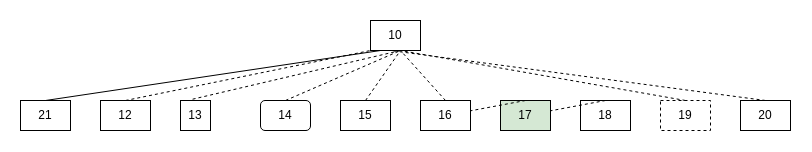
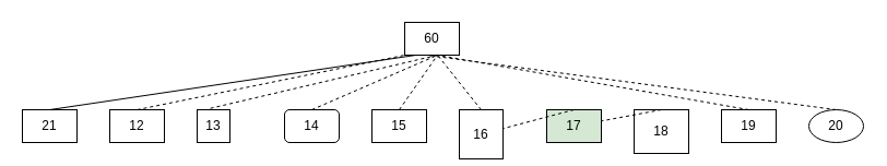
  <mxCell id="0" />
  <mxCell id="1" parent="0" />
- <mxCell id="2" value="10" style="rounded=0;whiteSpace=wrap;html=1;" vertex="1" parent="1"><mxGeometry x="370" y="20" width="50" height="30" as="geometry" /></mxCell>
+ <mxCell id="2" value="60" style="rounded=0;whiteSpace=wrap;html=1;" vertex="1" parent="1"><mxGeometry x="370" y="20" width="50" height="30" as="geometry" /></mxCell>
  <mxCell id="3" value="21" style="rounded=0;whiteSpace=wrap;html=1;" vertex="1" parent="1"><mxGeometry x="20" y="100" width="50" height="30" as="geometry" /></mxCell>
  <mxCell id="4" value="12" style="rounded=0;whiteSpace=wrap;html=1;" vertex="1" parent="1"><mxGeometry x="100" y="100" width="50" height="30" as="geometry" /></mxCell>
  <mxCell id="5" value="13" style="rounded=0;whiteSpace=wrap;html=1;" vertex="1" parent="1"><mxGeometry x="180" y="100" width="30" height="30" as="geometry" /></mxCell>
  <mxCell id="6" value="14" style="whiteSpace=wrap;html=1;rounded=1;" vertex="1" parent="1"><mxGeometry x="260" y="100" width="50" height="30" as="geometry" /></mxCell>
  <mxCell id="7" value="15" style="rounded=0;whiteSpace=wrap;html=1;" vertex="1" parent="1"><mxGeometry x="340" y="100" width="50" height="30" as="geometry" /></mxCell>
- <mxCell id="8" value="16" style="rounded=0;whiteSpace=wrap;html=1;" vertex="1" parent="1"><mxGeometry x="420" y="100" width="50" height="30" as="geometry" /></mxCell>
+ <mxCell id="8" value="16" style="rounded=0;whiteSpace=wrap;html=1;" vertex="1" parent="1"><mxGeometry x="420" y="100" width="40" height="45" as="geometry" /></mxCell>
  <mxCell id="9" value="17" style="rounded=0;whiteSpace=wrap;html=1;fillColor=#d5e8d4;" vertex="1" parent="1"><mxGeometry x="500" y="100" width="50" height="30" as="geometry" /></mxCell>
- <mxCell id="10" value="18" style="rounded=0;whiteSpace=wrap;html=1;" vertex="1" parent="1"><mxGeometry x="580" y="100" width="50" height="30" as="geometry" /></mxCell>
- <mxCell id="11" value="19" style="rounded=0;whiteSpace=wrap;html=1;dashed=1;" vertex="1" parent="1"><mxGeometry x="660" y="100" width="50" height="30" as="geometry" /></mxCell>
- <mxCell id="12" value="20" style="rounded=0;whiteSpace=wrap;html=1;" vertex="1" parent="1"><mxGeometry x="740" y="100" width="50" height="30" as="geometry" /></mxCell>
+ <mxCell id="10" value="18" style="rounded=0;whiteSpace=wrap;html=1;" vertex="1" parent="1"><mxGeometry x="580" y="100" width="50" height="40" as="geometry" /></mxCell>
+ <mxCell id="11" value="19" style="rounded=0;whiteSpace=wrap;html=1;" vertex="1" parent="1"><mxGeometry x="660" y="100" width="50" height="30" as="geometry" /></mxCell>
+ <mxCell id="12" value="20" style="ellipse;whiteSpace=wrap;html=1;" vertex="1" parent="1"><mxGeometry x="740" y="100" width="50" height="30" as="geometry" /></mxCell>
  <mxCell id="13" value="" style="endArrow=none;html=1;rounded=0;exitX=0.5;exitY=0;exitDx=0;exitDy=0;" edge="1" parent="1" source="3"><mxGeometry width="50" height="50" relative="1" as="geometry"><mxPoint x="330" y="100" as="sourcePoint" /><mxPoint x="380" y="50" as="targetPoint" /></mxGeometry></mxCell>
  <mxCell id="14" value="" style="endArrow=none;dashed=1;html=1;rounded=0;exitX=0.5;exitY=0;exitDx=0;exitDy=0;" edge="1" parent="1" source="4"><mxGeometry width="50" height="50" relative="1" as="geometry"><mxPoint x="320" y="100" as="sourcePoint" /><mxPoint x="370" y="50" as="targetPoint" /></mxGeometry></mxCell>
  <mxCell id="15" value="" style="endArrow=none;dashed=1;html=1;rounded=0;exitX=0.5;exitY=0;exitDx=0;exitDy=0;" edge="1" parent="1" source="7"><mxGeometry width="50" height="50" relative="1" as="geometry"><mxPoint x="350" y="100" as="sourcePoint" /><mxPoint x="400" y="50" as="targetPoint" /></mxGeometry></mxCell>
  <mxCell id="16" value="" style="endArrow=none;dashed=1;html=1;rounded=0;exitX=0.5;exitY=0;exitDx=0;exitDy=0;" edge="1" parent="1" source="8"><mxGeometry width="50" height="50" relative="1" as="geometry"><mxPoint x="350" y="100" as="sourcePoint" /><mxPoint x="400" y="50" as="targetPoint" /></mxGeometry></mxCell>
  <mxCell id="17" value="" style="endArrow=none;dashed=1;html=1;rounded=0;exitX=0.5;exitY=0;exitDx=0;exitDy=0;" edge="1" parent="1" source="9" target="8"><mxGeometry width="50" height="50" relative="1" as="geometry"><mxPoint x="520" y="90" as="sourcePoint" /><mxPoint x="570" y="40" as="targetPoint" /></mxGeometry></mxCell>
  <mxCell id="18" value="" style="endArrow=none;dashed=1;html=1;rounded=0;exitX=0.5;exitY=0;exitDx=0;exitDy=0;" edge="1" parent="1" source="10" target="9"><mxGeometry width="50" height="50" relative="1" as="geometry"><mxPoint x="570" y="300" as="sourcePoint" /><mxPoint x="620" y="250" as="targetPoint" /></mxGeometry></mxCell>
  <mxCell id="19" value="" style="endArrow=none;dashed=1;html=1;rounded=0;exitX=0.5;exitY=0;exitDx=0;exitDy=0;" edge="1" parent="1" source="12"><mxGeometry width="50" height="50" relative="1" as="geometry"><mxPoint x="340" y="100" as="sourcePoint" /><mxPoint x="390" y="50" as="targetPoint" /></mxGeometry></mxCell>
  <mxCell id="20" value="" style="endArrow=none;dashed=1;html=1;rounded=0;exitX=0.5;exitY=0;exitDx=0;exitDy=0;" edge="1" parent="1" source="11"><mxGeometry width="50" height="50" relative="1" as="geometry"><mxPoint x="350" y="100" as="sourcePoint" /><mxPoint x="400" y="50" as="targetPoint" /></mxGeometry></mxCell>
  <mxCell id="21" value="" style="endArrow=none;dashed=1;html=1;rounded=0;exitX=0.403;exitY=-0.043;exitDx=0;exitDy=0;exitPerimeter=0;" edge="1" parent="1" source="5"><mxGeometry width="50" height="50" relative="1" as="geometry"><mxPoint x="350" y="100" as="sourcePoint" /><mxPoint x="400" y="50" as="targetPoint" /></mxGeometry></mxCell>
  <mxCell id="22" value="" style="endArrow=none;dashed=1;html=1;rounded=0;exitX=0.5;exitY=0;exitDx=0;exitDy=0;" edge="1" parent="1" source="6"><mxGeometry width="50" height="50" relative="1" as="geometry"><mxPoint x="350" y="100" as="sourcePoint" /><mxPoint x="400" y="50" as="targetPoint" /></mxGeometry></mxCell>
